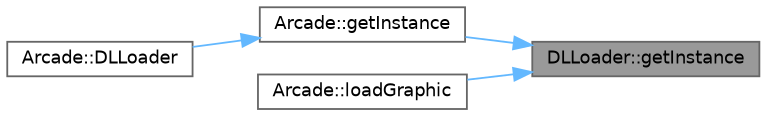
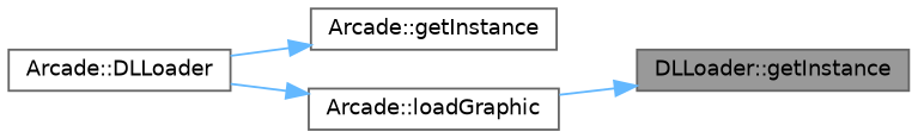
  digraph {
    rankdir=RL
    node [color=grey40 fillcolor=white fontname=Helvetica fontsize=10 shape=box style=filled]
    edge [color=steelblue1 dir=back fontname=Helvetica fontsize=10 labelfontname=Helvetica labelfontsize=10 style=solid]
    n1 [color=gray40 fillcolor=grey60 fontcolor=black height=0.2 label="DLLoader::getInstance" width=0.4]
    n2 [height=0.2 label="Arcade::getInstance" width=0.4]
    n3 [height=0.2 label="Arcade::loadGraphic" width=0.4]
    n4 [height=0.2 label="Arcade::DLLoader" width=0.4]
-   n1 -> n2
    n1 -> n3
    n2 -> n4
+   n3 -> n4
  }
